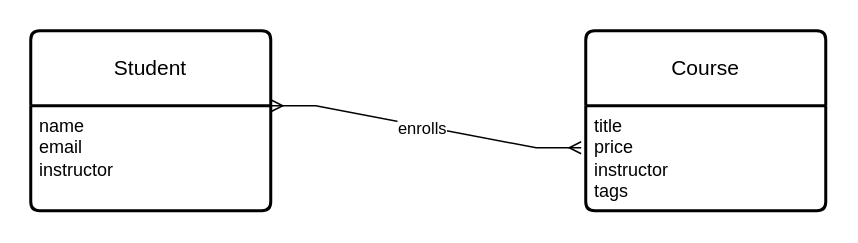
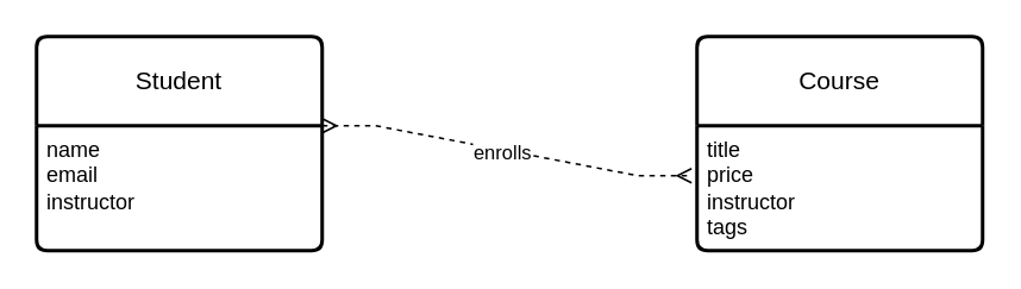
  <mxCell id="0" />
  <mxCell id="1" parent="0" />
  <mxCell id="2" value="Course" style="swimlane;childLayout=stackLayout;horizontal=1;startSize=50;horizontalStack=0;rounded=1;fontSize=14;fontStyle=0;strokeWidth=2;resizeParent=0;resizeLast=1;shadow=0;dashed=0;align=center;arcSize=4;whiteSpace=wrap;html=1;" vertex="1" parent="1"><mxGeometry x="390" y="20" width="160" height="120" as="geometry" /></mxCell>
  <mxCell id="3" value="title&lt;div&gt;price&lt;/div&gt;&lt;div&gt;instructor&lt;/div&gt;&lt;div&gt;tags&lt;/div&gt;" style="align=left;strokeColor=none;fillColor=none;spacingLeft=4;spacingRight=4;fontSize=12;verticalAlign=top;resizable=0;rotatable=0;part=1;html=1;whiteSpace=wrap;fontStyle=0" vertex="1" parent="2"><mxGeometry y="50" width="160" height="70" as="geometry" /></mxCell>
  <mxCell id="4" value="Student" style="swimlane;childLayout=stackLayout;horizontal=1;startSize=50;horizontalStack=0;rounded=1;fontSize=14;fontStyle=0;strokeWidth=2;resizeParent=0;resizeLast=1;shadow=0;dashed=0;align=center;arcSize=4;whiteSpace=wrap;html=1;" vertex="1" parent="1"><mxGeometry x="20" y="20" width="160" height="120" as="geometry" /></mxCell>
  <mxCell id="5" value="name&lt;div&gt;email&lt;/div&gt;&lt;div&gt;instructor&lt;/div&gt;" style="align=left;strokeColor=none;fillColor=none;spacingLeft=4;spacingRight=4;fontSize=12;verticalAlign=top;resizable=0;rotatable=0;part=1;html=1;whiteSpace=wrap;" vertex="1" parent="4"><mxGeometry y="50" width="160" height="70" as="geometry" /></mxCell>
- <mxCell id="6" value="" style="edgeStyle=entityRelationEdgeStyle;fontSize=12;html=1;endArrow=ERmany;startArrow=ERmany;rounded=0;exitX=1;exitY=0;exitDx=0;exitDy=0;entryX=-0.019;entryY=0.4;entryDx=0;entryDy=0;entryPerimeter=0;" edge="1" parent="1" source="5" target="3"><mxGeometry width="100" height="100" relative="1" as="geometry"><mxPoint x="240" y="140" as="sourcePoint" /><mxPoint x="340" y="40" as="targetPoint" /></mxGeometry></mxCell>
+ <mxCell id="6" value="" style="edgeStyle=entityRelationEdgeStyle;fontSize=12;html=1;endArrow=ERmany;startArrow=ERmany;rounded=0;exitX=1;exitY=0;exitDx=0;exitDy=0;entryX=-0.019;entryY=0.4;entryDx=0;entryDy=0;entryPerimeter=0;dashed=1;" edge="1" parent="1" source="5" target="3"><mxGeometry width="100" height="100" relative="1" as="geometry"><mxPoint x="240" y="140" as="sourcePoint" /><mxPoint x="340" y="40" as="targetPoint" /></mxGeometry></mxCell>
  <mxCell id="7" value="enrolls" style="edgeLabel;html=1;align=center;verticalAlign=middle;resizable=0;points=[];" vertex="1" connectable="0" parent="6"><mxGeometry x="-0.023" relative="1" as="geometry"><mxPoint y="1" as="offset" /></mxGeometry></mxCell>
